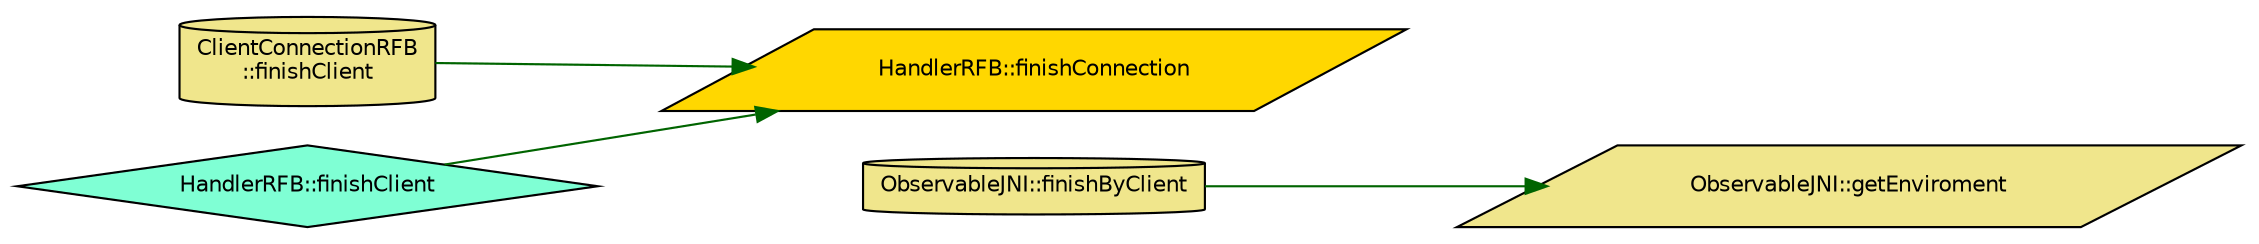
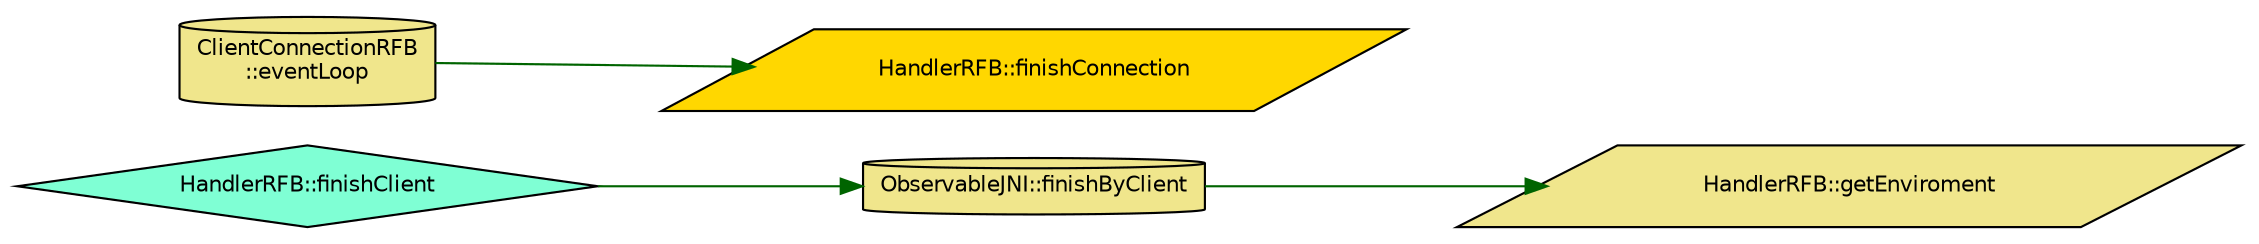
  digraph {
    rankdir=LR
    node [color=black fillcolor=khaki fontname=Helvetica fontsize=10 shape=cylinder style=filled]
    edge [color=darkgreen fontname=Helvetica fontsize=10 labelfontname=Helvetica labelfontsize=10 style=solid]
-   n1 [fontcolor=black height=0.2 label="ClientConnectionRFB\l::finishClient" width=0.4]
+   n1 [fontcolor=black height=0.2 label="ClientConnectionRFB\l::eventLoop" width=0.4]
    n2 [fillcolor=gold height=0.2 label="HandlerRFB::finishConnection" shape=parallelogram width=0.4]
    n3 [fillcolor=aquamarine height=0.2 label="HandlerRFB::finishClient" shape=diamond width=0.4]
    n4 [height=0.2 label="ObservableJNI::finishByClient" width=0.4]
-   n5 [height=0.2 label="ObservableJNI::getEnviroment" shape=parallelogram width=0.4]
+   n5 [height=0.2 label="HandlerRFB::getEnviroment" shape=parallelogram width=0.4]
    n1 -> n2
-   n3 -> n2
+   n3 -> n4
    n4 -> n5
  }
